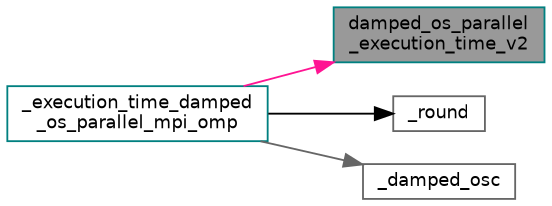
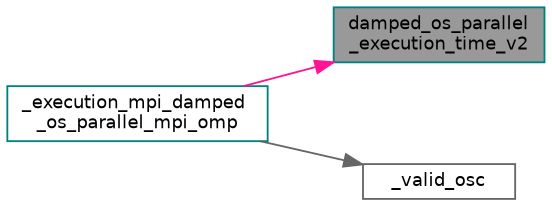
  digraph {
    rankdir=LR
    node [color=teal fillcolor=white fontname=Helvetica fontsize=10 shape=box style=filled]
    edge [fontname=Helvetica fontsize=10 labelfontname=Helvetica labelfontsize=10 style=solid]
    n1 [fillcolor=grey60 fontcolor=black height=0.2 label="damped_os_parallel\l_execution_time_v2" width=0.4]
-   n2 [height=0.2 label="_execution_time_damped\l_os_parallel_mpi_omp" width=0.4]
-   n3 [color=gray40 height=0.2 label=_round width=0.4]
-   n4 [color=gray40 height=0.2 label=_damped_osc width=0.4]
+   n2 [height=0.2 label="_execution_mpi_damped\l_os_parallel_mpi_omp" width=0.4]
+   n4 [color=gray40 height=0.2 label=_valid_osc width=0.4]
    n2 -> n1 [color=deeppink]
-   n2 -> n3 [color=black]
    n2 -> n4 [color=gray40]
  }
